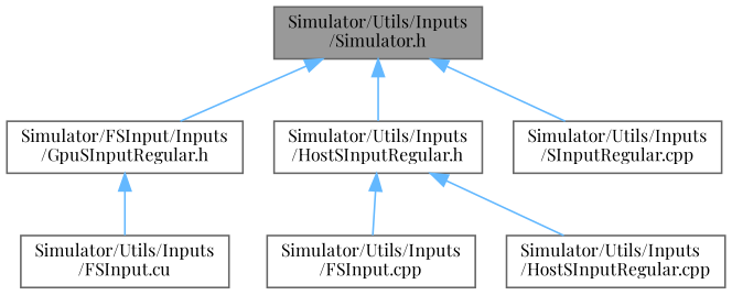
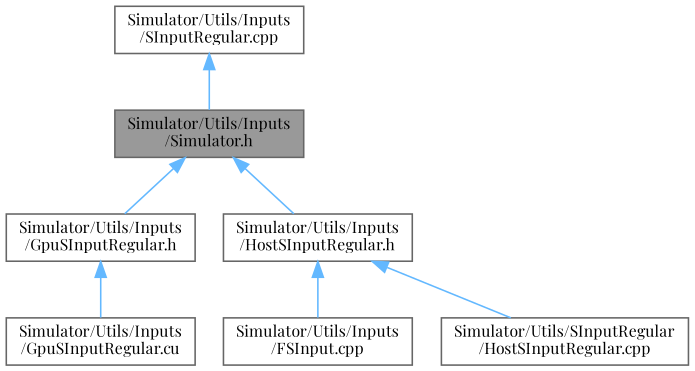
  digraph {
    fontname="Playfair Display"
    node [color=grey40 fillcolor=white fontname="Playfair Display" fontsize=10 shape=box style=filled]
    edge [color=steelblue1 dir=back fontname="Playfair Display" fontsize=10 labelfontname=Helvetica labelfontsize=10 style=solid]
    n1 [color=gray40 fillcolor=grey60 fontcolor=black height=0.2 label="Simulator/Utils/Inputs\l/Simulator.h" width=0.4]
-   n2 [height=0.2 label="Simulator/FSInput/Inputs\l/GpuSInputRegular.h" width=0.4]
+   n2 [height=0.2 label="Simulator/Utils/Inputs\l/GpuSInputRegular.h" width=0.4]
    n3 [height=0.2 label="Simulator/Utils/Inputs\l/HostSInputRegular.h" width=0.4]
    n4 [height=0.2 label="Simulator/Utils/Inputs\l/SInputRegular.cpp" width=0.4]
-   n5 [height=0.2 label="Simulator/Utils/Inputs\l/FSInput.cu" width=0.4]
+   n5 [height=0.2 label="Simulator/Utils/Inputs\l/GpuSInputRegular.cu" width=0.4]
    n6 [height=0.2 label="Simulator/Utils/Inputs\l/FSInput.cpp" width=0.4]
-   n7 [height=0.2 label="Simulator/Utils/Inputs\l/HostSInputRegular.cpp" width=0.4]
+   n7 [height=0.2 label="Simulator/Utils/SInputRegular\l/HostSInputRegular.cpp" width=0.4]
    n1 -> n2
    n1 -> n3
-   n1 -> n4
+   n4 -> n1
    n2 -> n5
    n3 -> n6
    n3 -> n7
  }
